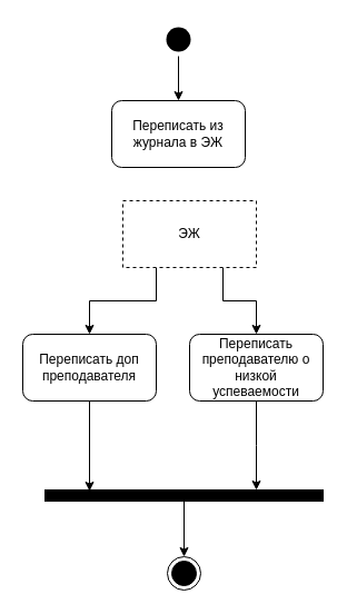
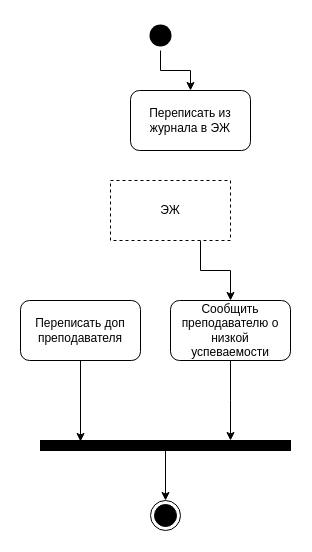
  <mxCell id="0" />
  <mxCell id="1" parent="0" />
  <mxCell id="2" style="edgeStyle=orthogonalEdgeStyle;rounded=0;orthogonalLoop=1;jettySize=auto;html=1;exitX=0.5;exitY=1;exitDx=0;exitDy=0;entryX=0.5;entryY=0;entryDx=0;entryDy=0;" edge="1" parent="1" source="3" target="5"><mxGeometry relative="1" as="geometry" /></mxCell>
  <mxCell id="3" value="" style="ellipse;html=1;shape=endState;fillColor=#000000;strokeColor=none;" vertex="1" parent="1"><mxGeometry x="145" y="20" width="30" height="30" as="geometry" /></mxCell>
  <mxCell id="4" value="" style="ellipse;html=1;shape=endState;fillColor=#000000;strokeColor=default;" vertex="1" parent="1"><mxGeometry x="150" y="500" width="30" height="30" as="geometry" /></mxCell>
- <mxCell id="5" value="Переписать из&lt;br&gt;журнала в ЭЖ" style="rounded=1;whiteSpace=wrap;html=1;strokeColor=default;fillColor=#FFFFFF;" vertex="1" parent="1"><mxGeometry x="100" y="90" width="120" height="60" as="geometry" /></mxCell>
+ <mxCell id="5" value="Переписать из&lt;br&gt;журнала в ЭЖ" style="rounded=1;whiteSpace=wrap;html=1;strokeColor=default;fillColor=#FFFFFF;" vertex="1" parent="1"><mxGeometry x="130" y="90" width="120" height="60" as="geometry" /></mxCell>
  <mxCell id="6" style="edgeStyle=orthogonalEdgeStyle;rounded=0;orthogonalLoop=1;jettySize=auto;html=1;exitX=0.75;exitY=1;exitDx=0;exitDy=0;entryX=0.5;entryY=0;entryDx=0;entryDy=0;" edge="1" parent="1" source="8" target="10"><mxGeometry relative="1" as="geometry" /></mxCell>
- <mxCell id="7" style="edgeStyle=orthogonalEdgeStyle;rounded=0;orthogonalLoop=1;jettySize=auto;html=1;exitX=0.25;exitY=1;exitDx=0;exitDy=0;entryX=0.5;entryY=0;entryDx=0;entryDy=0;" edge="1" parent="1" source="8" target="12"><mxGeometry relative="1" as="geometry" /></mxCell>
  <mxCell id="8" value="ЭЖ" style="rounded=0;whiteSpace=wrap;html=1;dashed=1;" vertex="1" parent="1"><mxGeometry x="110" y="180" width="120" height="60" as="geometry" /></mxCell>
  <mxCell id="9" style="edgeStyle=orthogonalEdgeStyle;rounded=0;orthogonalLoop=1;jettySize=auto;html=1;exitX=0.5;exitY=1;exitDx=0;exitDy=0;" edge="1" parent="1" source="10"><mxGeometry relative="1" as="geometry"><mxPoint x="230" y="440" as="targetPoint" /></mxGeometry></mxCell>
- <mxCell id="10" value="Переписать преподавателю о низкой успеваемости" style="rounded=1;whiteSpace=wrap;html=1;" vertex="1" parent="1"><mxGeometry x="170" y="300" width="120" height="60" as="geometry" /></mxCell>
+ <mxCell id="10" value="Сообщить преподавателю о низкой успеваемости" style="rounded=1;whiteSpace=wrap;html=1;" vertex="1" parent="1"><mxGeometry x="170" y="300" width="120" height="60" as="geometry" /></mxCell>
  <mxCell id="11" style="edgeStyle=orthogonalEdgeStyle;rounded=0;orthogonalLoop=1;jettySize=auto;html=1;exitX=0.5;exitY=1;exitDx=0;exitDy=0;entryX=0.16;entryY=0.1;entryDx=0;entryDy=0;entryPerimeter=0;" edge="1" parent="1" source="12" target="14"><mxGeometry relative="1" as="geometry" /></mxCell>
  <mxCell id="12" value="Переписать доп преподавателя" style="rounded=1;whiteSpace=wrap;html=1;" vertex="1" parent="1"><mxGeometry x="20" y="300" width="120" height="60" as="geometry" /></mxCell>
  <mxCell id="13" style="edgeStyle=orthogonalEdgeStyle;rounded=0;orthogonalLoop=1;jettySize=auto;html=1;exitX=0.5;exitY=1;exitDx=0;exitDy=0;" edge="1" parent="1" source="14" target="4"><mxGeometry relative="1" as="geometry" /></mxCell>
  <mxCell id="14" value="" style="rounded=0;whiteSpace=wrap;html=1;fillColor=#000000;" vertex="1" parent="1"><mxGeometry x="40" y="440" width="250" height="10" as="geometry" /></mxCell>
